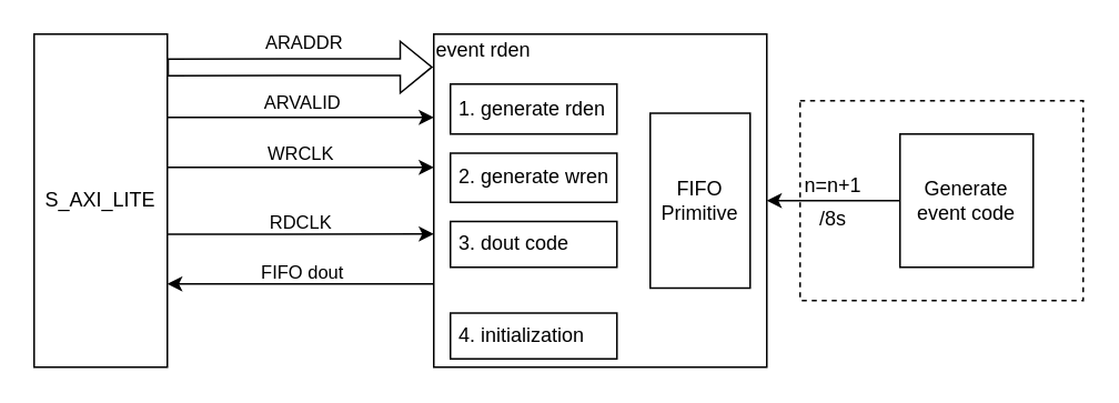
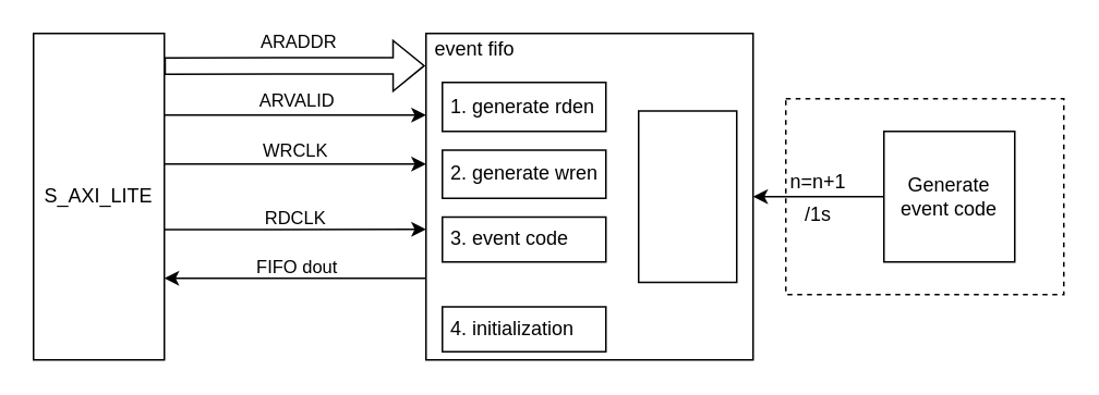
  <mxCell id="0" />
  <mxCell id="1" parent="0" />
  <mxCell id="2" style="edgeStyle=orthogonalEdgeStyle;rounded=0;orthogonalLoop=1;jettySize=auto;html=1;exitX=0;exitY=0.75;exitDx=0;exitDy=0;entryX=1;entryY=0.75;entryDx=0;entryDy=0;" edge="1" parent="1" source="4" target="9"><mxGeometry relative="1" as="geometry" /></mxCell>
  <mxCell id="3" value="FIFO dout" style="edgeLabel;html=1;align=center;verticalAlign=middle;resizable=0;points=[];" vertex="1" connectable="0" parent="2"><mxGeometry x="0.181" y="2" relative="1" as="geometry"><mxPoint x="14" y="-10" as="offset" /></mxGeometry></mxCell>
  <mxCell id="4" value="" style="rounded=0;whiteSpace=wrap;html=1;" vertex="1" parent="1"><mxGeometry x="260" y="20" width="200" height="200" as="geometry" /></mxCell>
  <mxCell id="5" style="edgeStyle=orthogonalEdgeStyle;rounded=0;orthogonalLoop=1;jettySize=auto;html=1;exitX=1;exitY=0.25;exitDx=0;exitDy=0;entryX=0;entryY=0.25;entryDx=0;entryDy=0;" edge="1" parent="1" source="9" target="4"><mxGeometry relative="1" as="geometry" /></mxCell>
  <mxCell id="6" value="ARVALID" style="edgeLabel;html=1;align=center;verticalAlign=middle;resizable=0;points=[];" vertex="1" connectable="0" parent="5"><mxGeometry x="0.176" y="-1" relative="1" as="geometry"><mxPoint x="-14" y="-10" as="offset" /></mxGeometry></mxCell>
  <mxCell id="7" style="edgeStyle=orthogonalEdgeStyle;rounded=0;orthogonalLoop=1;jettySize=auto;html=1;exitX=0.995;exitY=0.601;exitDx=0;exitDy=0;exitPerimeter=0;" edge="1" parent="1" source="9"><mxGeometry relative="1" as="geometry"><mxPoint x="260" y="140" as="targetPoint" /><Array as="points"><mxPoint x="101" y="140" /><mxPoint x="260" y="140" /></Array></mxGeometry></mxCell>
  <mxCell id="8" value="RDCLK" style="edgeLabel;html=1;align=center;verticalAlign=middle;resizable=0;points=[];" vertex="1" connectable="0" parent="7"><mxGeometry x="0.162" y="-1" relative="1" as="geometry"><mxPoint x="-13" y="-9" as="offset" /></mxGeometry></mxCell>
  <mxCell id="9" value="S_AXI_LITE" style="rounded=0;whiteSpace=wrap;html=1;" vertex="1" parent="1"><mxGeometry x="20" y="20" width="80" height="200" as="geometry" /></mxCell>
  <mxCell id="10" value="" style="shape=flexArrow;endArrow=classic;html=1;rounded=0;entryX=-0.008;entryY=0.099;entryDx=0;entryDy=0;entryPerimeter=0;" edge="1" parent="1"><mxGeometry width="50" height="50" relative="1" as="geometry"><mxPoint x="100" y="40" as="sourcePoint" /><mxPoint x="259.36" y="39.8" as="targetPoint" /></mxGeometry></mxCell>
  <mxCell id="11" value="ARADDR" style="edgeLabel;html=1;align=center;verticalAlign=middle;resizable=0;points=[];" vertex="1" connectable="0" parent="10"><mxGeometry x="-0.115" y="-2" relative="1" as="geometry"><mxPoint x="10" y="-17" as="offset" /></mxGeometry></mxCell>
  <mxCell id="12" style="edgeStyle=orthogonalEdgeStyle;rounded=0;orthogonalLoop=1;jettySize=auto;html=1;exitX=1;exitY=0.5;exitDx=0;exitDy=0;entryX=0;entryY=0.5;entryDx=0;entryDy=0;" edge="1" parent="1"><mxGeometry relative="1" as="geometry"><mxPoint x="100" y="100" as="sourcePoint" /><mxPoint x="260" y="100" as="targetPoint" /></mxGeometry></mxCell>
  <mxCell id="13" value="WRCLK" style="edgeLabel;html=1;align=center;verticalAlign=middle;resizable=0;points=[];" vertex="1" connectable="0" parent="12"><mxGeometry x="0.142" y="1" relative="1" as="geometry"><mxPoint x="-12" y="-8" as="offset" /></mxGeometry></mxCell>
  <mxCell id="14" style="edgeStyle=orthogonalEdgeStyle;rounded=0;orthogonalLoop=1;jettySize=auto;html=1;exitX=0;exitY=0.5;exitDx=0;exitDy=0;entryX=1;entryY=0.5;entryDx=0;entryDy=0;" edge="1" parent="1" source="15" target="4"><mxGeometry relative="1" as="geometry" /></mxCell>
  <mxCell id="15" value="&lt;div&gt;Generate&lt;/div&gt;&lt;div&gt;event code&lt;/div&gt;" style="rounded=0;whiteSpace=wrap;html=1;" vertex="1" parent="1"><mxGeometry x="540" y="80" width="80" height="80" as="geometry" /></mxCell>
  <mxCell id="16" value="n=n+1" style="text;html=1;strokeColor=none;fillColor=none;align=center;verticalAlign=middle;whiteSpace=wrap;rounded=0;" vertex="1" parent="1"><mxGeometry x="480" y="100" width="40" height="21" as="geometry" /></mxCell>
- <mxCell id="17" value="/8s" style="text;html=1;strokeColor=none;fillColor=none;align=center;verticalAlign=middle;whiteSpace=wrap;rounded=0;" vertex="1" parent="1"><mxGeometry x="480" y="120" width="40" height="21" as="geometry" /></mxCell>
+ <mxCell id="17" value="/1s" style="text;html=1;strokeColor=none;fillColor=none;align=center;verticalAlign=middle;whiteSpace=wrap;rounded=0;" vertex="1" parent="1"><mxGeometry x="480" y="120" width="40" height="21" as="geometry" /></mxCell>
  <mxCell id="18" value="" style="rounded=0;whiteSpace=wrap;html=1;fillColor=none;" vertex="1" parent="1"><mxGeometry x="390" y="67.5" width="60" height="105" as="geometry" /></mxCell>
- <mxCell id="19" value="&lt;div&gt;FIFO&lt;/div&gt;&lt;div&gt;Primitive&lt;/div&gt;" style="text;html=1;strokeColor=none;fillColor=none;align=center;verticalAlign=middle;whiteSpace=wrap;rounded=0;" vertex="1" parent="1"><mxGeometry x="390" y="105" width="60" height="30" as="geometry" /></mxCell>
  <mxCell id="20" value="&amp;nbsp;1. generate rden" style="rounded=0;whiteSpace=wrap;html=1;fillColor=none;align=left;" vertex="1" parent="1"><mxGeometry x="270" y="50" width="100" height="30" as="geometry" /></mxCell>
  <mxCell id="21" value="&amp;nbsp;2. generate wren" style="rounded=0;whiteSpace=wrap;html=1;fillColor=none;align=left;" vertex="1" parent="1"><mxGeometry x="270" y="91.5" width="100" height="29.5" as="geometry" /></mxCell>
  <mxCell id="22" value="" style="rounded=0;whiteSpace=wrap;html=1;fillColor=none;dashed=1;" vertex="1" parent="1"><mxGeometry x="480" y="60" width="170" height="120" as="geometry" /></mxCell>
- <mxCell id="23" value="&amp;nbsp;3. dout code" style="rounded=0;whiteSpace=wrap;html=1;fillColor=none;align=left;" vertex="1" parent="1"><mxGeometry x="270" y="132.5" width="100" height="27.5" as="geometry" /></mxCell>
- <mxCell id="24" value="event rden" style="text;html=1;strokeColor=none;fillColor=none;align=center;verticalAlign=middle;whiteSpace=wrap;rounded=0;dashed=1;" vertex="1" parent="1"><mxGeometry x="260" y="20" width="60" height="20" as="geometry" /></mxCell>
+ <mxCell id="23" value="&amp;nbsp;3. event code" style="rounded=0;whiteSpace=wrap;html=1;fillColor=none;align=left;" vertex="1" parent="1"><mxGeometry x="270" y="132.5" width="100" height="27.5" as="geometry" /></mxCell>
+ <mxCell id="24" value="event fifo" style="text;html=1;strokeColor=none;fillColor=none;align=center;verticalAlign=middle;whiteSpace=wrap;rounded=0;dashed=1;" vertex="1" parent="1"><mxGeometry x="260" y="20" width="60" height="20" as="geometry" /></mxCell>
  <mxCell id="25" value="&amp;nbsp;4. initialization" style="rounded=0;whiteSpace=wrap;html=1;fillColor=none;align=left;" vertex="1" parent="1"><mxGeometry x="270" y="187.5" width="100" height="27.5" as="geometry" /></mxCell>
